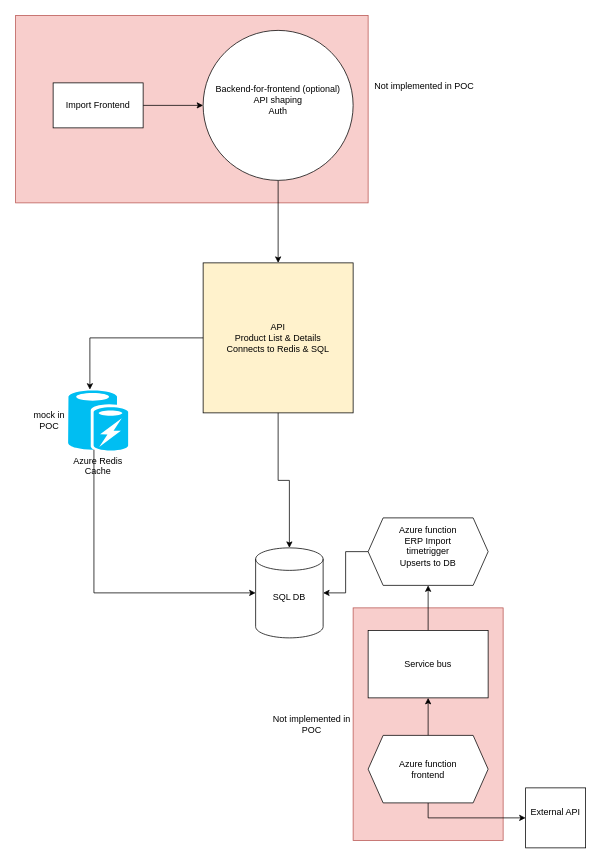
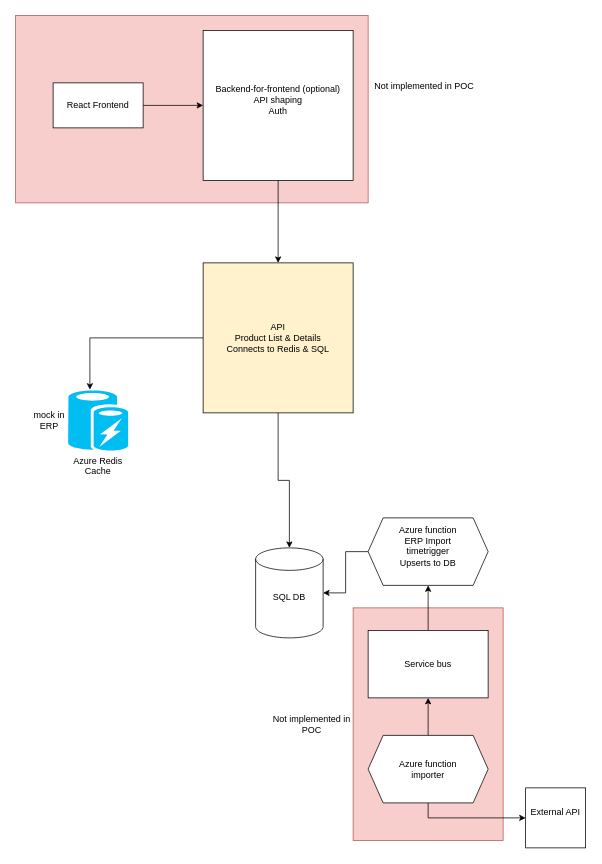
  <mxCell id="0" />
  <mxCell id="1" parent="0" />
  <mxCell id="2" value="" style="rounded=0;whiteSpace=wrap;html=1;fillColor=#f8cecc;strokeColor=#b85450;" vertex="1" parent="1"><mxGeometry x="20" y="20" width="470" height="250" as="geometry" /></mxCell>
  <mxCell id="3" value="" style="rounded=0;whiteSpace=wrap;html=1;fillColor=#f8cecc;strokeColor=#b85450;" vertex="1" parent="1"><mxGeometry x="470" y="810" width="200" height="310" as="geometry" /></mxCell>
  <mxCell id="4" style="edgeStyle=orthogonalEdgeStyle;rounded=0;orthogonalLoop=1;jettySize=auto;html=1;exitX=1;exitY=0.5;exitDx=0;exitDy=0;entryX=0;entryY=0.5;entryDx=0;entryDy=0;" edge="1" parent="1" source="5" target="7"><mxGeometry relative="1" as="geometry" /></mxCell>
- <mxCell id="5" value="Import Frontend" style="rounded=0;whiteSpace=wrap;html=1;" vertex="1" parent="1"><mxGeometry x="70" y="110" width="120" height="60" as="geometry" /></mxCell>
+ <mxCell id="5" value="React Frontend" style="rounded=0;whiteSpace=wrap;html=1;" vertex="1" parent="1"><mxGeometry x="70" y="110" width="120" height="60" as="geometry" /></mxCell>
  <mxCell id="6" style="edgeStyle=orthogonalEdgeStyle;rounded=0;orthogonalLoop=1;jettySize=auto;html=1;exitX=0.5;exitY=1;exitDx=0;exitDy=0;entryX=0.5;entryY=0;entryDx=0;entryDy=0;" edge="1" parent="1" source="7" target="8"><mxGeometry relative="1" as="geometry" /></mxCell>
- <mxCell id="7" value="Backend-for-frontend (optional&lt;span style=&quot;background-color: initial;&quot;&gt;)&lt;br&gt;API shaping&lt;br&gt;Auth&lt;br&gt;&lt;/span&gt;&lt;div&gt;&lt;div&gt;&lt;br&gt;&lt;/div&gt;&lt;/div&gt;" style="ellipse;whiteSpace=wrap;html=1;aspect=fixed;" vertex="1" parent="1"><mxGeometry x="270" y="40" width="200" height="200" as="geometry" /></mxCell>
+ <mxCell id="7" value="Backend-for-frontend (optional&lt;span style=&quot;background-color: initial;&quot;&gt;)&lt;br&gt;API shaping&lt;br&gt;Auth&lt;br&gt;&lt;/span&gt;&lt;div&gt;&lt;div&gt;&lt;br&gt;&lt;/div&gt;&lt;/div&gt;" style="whiteSpace=wrap;html=1;aspect=fixed;" vertex="1" parent="1"><mxGeometry x="270" y="40" width="200" height="200" as="geometry" /></mxCell>
  <mxCell id="8" value="&lt;div&gt;&lt;div&gt;API&lt;br&gt;Product List &amp;amp; Details&lt;br&gt;Connects to Redis &amp;amp; SQL&lt;/div&gt;&lt;/div&gt;" style="whiteSpace=wrap;html=1;aspect=fixed;fillColor=#fff2cc;" vertex="1" parent="1"><mxGeometry x="270" y="350" width="200" height="200" as="geometry" /></mxCell>
  <mxCell id="9" value="Azure Redis&lt;br&gt;Cache&lt;div&gt;&lt;br&gt;&lt;/div&gt;" style="whiteSpace=wrap;html=1;aspect=fixed;verticalLabelPosition=bottom;verticalAlign=top;strokeColor=none;fillColor=#00BEF2;shape=mxgraph.azure.azure_cache;" vertex="1" parent="1"><mxGeometry x="90" y="520" width="80" height="80" as="geometry" /></mxCell>
  <mxCell id="10" value="SQL DB&lt;div&gt;&lt;br/&gt;&lt;/div&gt;" style="shape=cylinder3;whiteSpace=wrap;html=1;boundedLbl=1;backgroundOutline=1;size=15;" vertex="1" parent="1"><mxGeometry x="340" y="730" width="90" height="120" as="geometry" /></mxCell>
  <mxCell id="11" value="Azure function&lt;br&gt;ERP Import&lt;br&gt;timetrigger&lt;br&gt;Upserts to DB&lt;div&gt;&lt;br&gt;&lt;/div&gt;" style="rounded=0;whiteSpace=wrap;html=1;shape=hexagon;perimeter=hexagonPerimeter2;fixedSize=1;" vertex="1" parent="1"><mxGeometry x="490" y="690" width="160" height="90" as="geometry" /></mxCell>
  <mxCell id="12" style="edgeStyle=orthogonalEdgeStyle;rounded=0;orthogonalLoop=1;jettySize=auto;html=1;exitX=0;exitY=0.5;exitDx=0;exitDy=0;entryX=1;entryY=0.5;entryDx=0;entryDy=0;entryPerimeter=0;" edge="1" parent="1" source="11" target="10"><mxGeometry relative="1" as="geometry" /></mxCell>
  <mxCell id="13" value="External API&lt;div&gt;&lt;br&gt;&lt;/div&gt;" style="whiteSpace=wrap;html=1;aspect=fixed;" vertex="1" parent="1"><mxGeometry x="700" y="1050" width="80" height="80" as="geometry" /></mxCell>
  <mxCell id="14" style="edgeStyle=orthogonalEdgeStyle;rounded=0;orthogonalLoop=1;jettySize=auto;html=1;exitX=0;exitY=0.5;exitDx=0;exitDy=0;entryX=0.363;entryY=-0.012;entryDx=0;entryDy=0;entryPerimeter=0;" edge="1" parent="1" source="8" target="9"><mxGeometry relative="1" as="geometry" /></mxCell>
- <mxCell id="15" style="edgeStyle=orthogonalEdgeStyle;rounded=0;orthogonalLoop=1;jettySize=auto;html=1;exitX=0.43;exitY=0.99;exitDx=0;exitDy=0;exitPerimeter=0;entryX=0;entryY=0.5;entryDx=0;entryDy=0;entryPerimeter=0;" edge="1" parent="1" source="9" target="10"><mxGeometry relative="1" as="geometry" /></mxCell>
  <mxCell id="16" style="edgeStyle=orthogonalEdgeStyle;rounded=0;orthogonalLoop=1;jettySize=auto;html=1;exitX=0.5;exitY=1;exitDx=0;exitDy=0;entryX=0.5;entryY=0;entryDx=0;entryDy=0;entryPerimeter=0;" edge="1" parent="1" source="8" target="10"><mxGeometry relative="1" as="geometry" /></mxCell>
  <mxCell id="17" style="edgeStyle=orthogonalEdgeStyle;rounded=0;orthogonalLoop=1;jettySize=auto;html=1;exitX=0.5;exitY=0;exitDx=0;exitDy=0;entryX=0.5;entryY=1;entryDx=0;entryDy=0;" edge="1" parent="1" source="18" target="11"><mxGeometry relative="1" as="geometry" /></mxCell>
  <mxCell id="18" value="&lt;div&gt;Service bus&lt;/div&gt;" style="rounded=0;whiteSpace=wrap;html=1;shape=label;fixedSize=1;" vertex="1" parent="1"><mxGeometry x="490" y="840" width="160" height="90" as="geometry" /></mxCell>
  <mxCell id="19" style="edgeStyle=orthogonalEdgeStyle;rounded=0;orthogonalLoop=1;jettySize=auto;html=1;exitX=0.5;exitY=1;exitDx=0;exitDy=0;entryX=0;entryY=0.5;entryDx=0;entryDy=0;" edge="1" parent="1" source="21" target="13"><mxGeometry relative="1" as="geometry" /></mxCell>
  <mxCell id="20" style="edgeStyle=orthogonalEdgeStyle;rounded=0;orthogonalLoop=1;jettySize=auto;html=1;exitX=0.5;exitY=0;exitDx=0;exitDy=0;entryX=0.5;entryY=1;entryDx=0;entryDy=0;" edge="1" parent="1" source="21" target="18"><mxGeometry relative="1" as="geometry" /></mxCell>
- <mxCell id="21" value="&lt;div&gt;Azure function&lt;br&gt;frontend&lt;/div&gt;" style="rounded=0;whiteSpace=wrap;html=1;shape=hexagon;perimeter=hexagonPerimeter2;fixedSize=1;" vertex="1" parent="1"><mxGeometry x="490" y="980" width="160" height="90" as="geometry" /></mxCell>
+ <mxCell id="21" value="&lt;div&gt;Azure function&lt;br&gt;importer&lt;/div&gt;" style="rounded=0;whiteSpace=wrap;html=1;shape=hexagon;perimeter=hexagonPerimeter2;fixedSize=1;" vertex="1" parent="1"><mxGeometry x="490" y="980" width="160" height="90" as="geometry" /></mxCell>
  <mxCell id="22" value="&lt;br&gt;Not implemented in POC&lt;div&gt;&lt;br&gt;&lt;/div&gt;" style="text;html=1;align=center;verticalAlign=middle;whiteSpace=wrap;rounded=0;" vertex="1" parent="1"><mxGeometry x="360" y="940" width="110" height="50" as="geometry" /></mxCell>
  <mxCell id="23" value="Not implemented in POC" style="text;html=1;align=center;verticalAlign=middle;whiteSpace=wrap;rounded=0;" vertex="1" parent="1"><mxGeometry x="490" y="70" width="150" height="90" as="geometry" /></mxCell>
- <mxCell id="24" value="mock in POC" style="text;html=1;align=center;verticalAlign=middle;whiteSpace=wrap;rounded=0;" vertex="1" parent="1"><mxGeometry x="30" y="515" width="70" height="90" as="geometry" /></mxCell>
+ <mxCell id="24" value="mock in ERP" style="text;html=1;align=center;verticalAlign=middle;whiteSpace=wrap;rounded=0;" vertex="1" parent="1"><mxGeometry x="30" y="515" width="70" height="90" as="geometry" /></mxCell>
